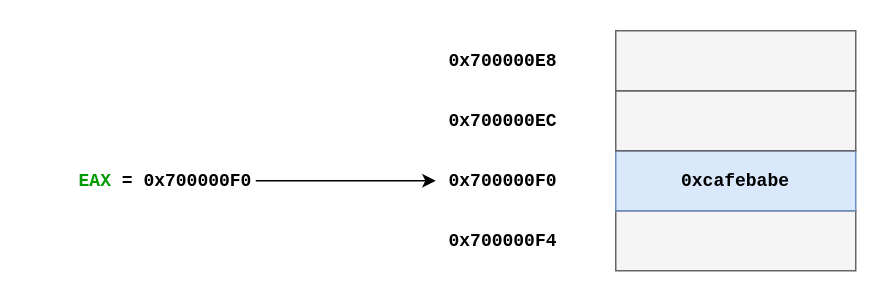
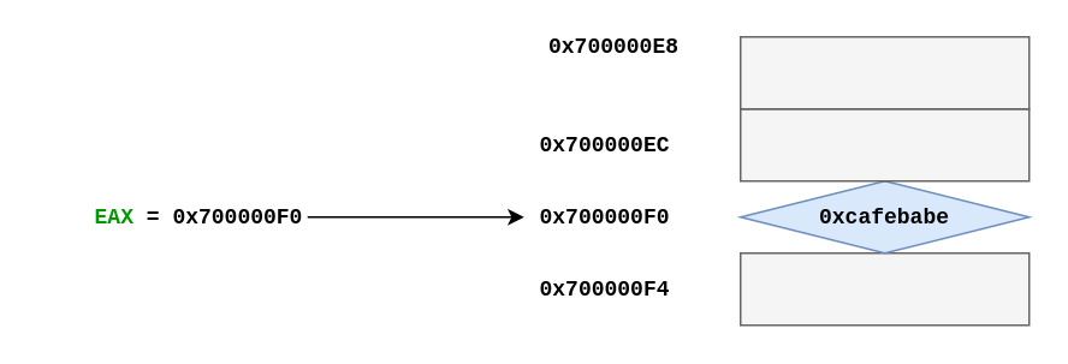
  <mxCell id="0" />
  <mxCell id="1" parent="0" />
  <mxCell id="2" value="" style="rounded=0;whiteSpace=wrap;html=1;fillColor=#f5f5f5;fontColor=#333333;strokeColor=#666666;" parent="1" vertex="1"><mxGeometry x="410" y="140" width="160" height="40" as="geometry" /></mxCell>
- <mxCell id="3" value="&lt;b style=&quot;border-color: var(--border-color);&quot;&gt;&lt;font style=&quot;border-color: var(--border-color);&quot; face=&quot;Courier New&quot;&gt;0xcafebabe&lt;/font&gt;&lt;/b&gt;" style="rounded=0;whiteSpace=wrap;html=1;fillColor=#dae8fc;strokeColor=#6c8ebf;" parent="1" vertex="1"><mxGeometry x="410" y="100" width="160" height="40" as="geometry" /></mxCell>
+ <mxCell id="3" value="&lt;b style=&quot;border-color: var(--border-color);&quot;&gt;&lt;font style=&quot;border-color: var(--border-color);&quot; face=&quot;Courier New&quot;&gt;0xcafebabe&lt;/font&gt;&lt;/b&gt;" style="rhombus;whiteSpace=wrap;html=1;fillColor=#dae8fc;strokeColor=#6c8ebf;" parent="1" vertex="1"><mxGeometry x="410" y="100" width="160" height="40" as="geometry" /></mxCell>
  <mxCell id="4" value="" style="rounded=0;whiteSpace=wrap;html=1;fillColor=#f5f5f5;fontColor=#333333;strokeColor=#666666;" parent="1" vertex="1"><mxGeometry x="410" y="60" width="160" height="40" as="geometry" /></mxCell>
  <mxCell id="5" value="" style="rounded=0;whiteSpace=wrap;html=1;fillColor=#f5f5f5;fontColor=#333333;strokeColor=#666666;" parent="1" vertex="1"><mxGeometry x="410" y="20" width="160" height="40" as="geometry" /></mxCell>
  <mxCell id="6" value="&lt;b&gt;&lt;font face=&quot;Courier New&quot;&gt;0x700000F4&lt;/font&gt;&lt;/b&gt;" style="text;html=1;strokeColor=none;fillColor=none;align=center;verticalAlign=middle;whiteSpace=wrap;rounded=0;" parent="1" vertex="1"><mxGeometry x="290" y="145" width="90" height="30" as="geometry" /></mxCell>
  <mxCell id="7" value="&lt;b&gt;&lt;font face=&quot;Courier New&quot;&gt;0x700000F0&lt;/font&gt;&lt;/b&gt;" style="text;html=1;strokeColor=none;fillColor=none;align=center;verticalAlign=middle;whiteSpace=wrap;rounded=0;" parent="1" vertex="1"><mxGeometry x="290" y="105" width="90" height="30" as="geometry" /></mxCell>
  <mxCell id="8" value="&lt;b&gt;&lt;font face=&quot;Courier New&quot;&gt;0x700000EC&lt;/font&gt;&lt;/b&gt;" style="text;html=1;strokeColor=none;fillColor=none;align=center;verticalAlign=middle;whiteSpace=wrap;rounded=0;" parent="1" vertex="1"><mxGeometry x="290" y="65" width="90" height="30" as="geometry" /></mxCell>
- <mxCell id="9" value="&lt;b&gt;&lt;font face=&quot;Courier New&quot;&gt;0x700000E8&lt;/font&gt;&lt;/b&gt;" style="text;html=1;strokeColor=none;fillColor=none;align=center;verticalAlign=middle;whiteSpace=wrap;rounded=0;" parent="1" vertex="1"><mxGeometry x="290" y="25" width="90" height="30" as="geometry" /></mxCell>
+ <mxCell id="9" value="&lt;b&gt;&lt;font face=&quot;Courier New&quot;&gt;0x700000E8&lt;/font&gt;&lt;/b&gt;" style="text;html=1;strokeColor=none;fillColor=none;align=center;verticalAlign=middle;whiteSpace=wrap;rounded=0;" parent="1" vertex="1"><mxGeometry x="295" y="10" width="90" height="30" as="geometry" /></mxCell>
  <mxCell id="10" value="&lt;b&gt;&lt;font face=&quot;Courier New&quot;&gt;&lt;font color=&quot;#009900&quot;&gt;EAX&lt;/font&gt; =&amp;nbsp;&lt;/font&gt;&lt;/b&gt;&lt;b style=&quot;border-color: var(--border-color);&quot;&gt;&lt;font style=&quot;border-color: var(--border-color);&quot; face=&quot;Courier New&quot;&gt;0x700000F0&lt;/font&gt;&lt;/b&gt;" style="text;html=1;strokeColor=none;fillColor=none;align=center;verticalAlign=middle;whiteSpace=wrap;rounded=0;" vertex="1" parent="1"><mxGeometry x="20" y="105" width="180" height="30" as="geometry" /></mxCell>
  <mxCell id="11" value="" style="endArrow=classic;html=1;rounded=0;entryX=0;entryY=0.5;entryDx=0;entryDy=0;" edge="1" parent="1" target="7"><mxGeometry width="50" height="50" relative="1" as="geometry"><mxPoint x="170" y="120" as="sourcePoint" /><mxPoint x="80" y="80" as="targetPoint" /></mxGeometry></mxCell>
